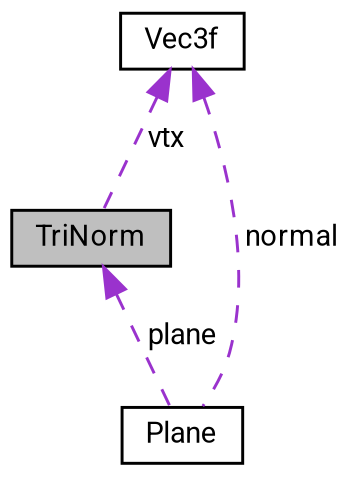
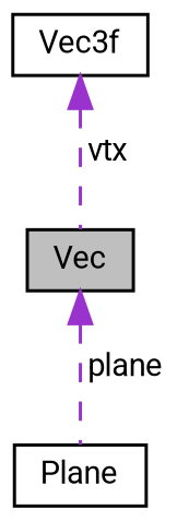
  digraph {
    fontname=Roboto
    node [color=black fillcolor=white fontname=Roboto fontsize=10 shape=record style=filled]
    edge [color=darkorchid3 dir=back fontname=Roboto fontsize=10 labelfontname=Helvetica labelfontsize=10 style=dashed]
-   n1 [fillcolor=grey75 fontcolor=black height=0.2 label=TriNorm width=0.4]
+   n1 [fillcolor=grey75 fontcolor=black height=0.2 label=Vec width=0.4]
    n2 [height=0.2 label=Plane width=0.4]
    n3 [height=0.2 label=Vec3f width=0.4]
    n1 -> n2 [label=" plane"]
    n3 -> n1 [label=" vtx"]
-   n3 -> n2 [label=" normal"]
  }
